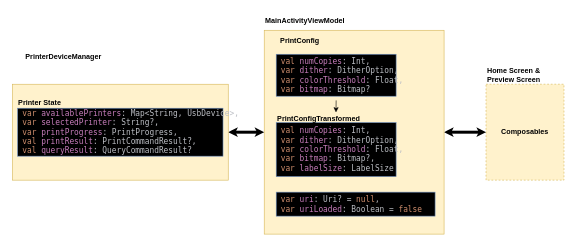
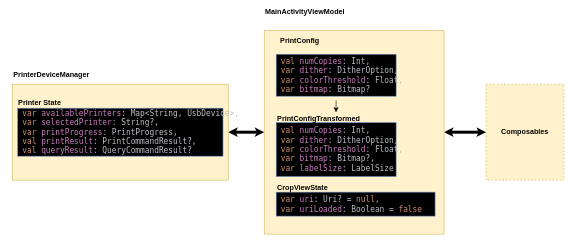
  <mxCell id="0" />
  <mxCell id="1" parent="0" />
  <mxCell id="2" value="&lt;b&gt;Composables&lt;/b&gt;" style="rounded=0;whiteSpace=wrap;html=1;fillColor=#fff2cc;strokeColor=#d6b656;labelBackgroundColor=none;dashed=1;" parent="1" vertex="1"><mxGeometry x="810" y="140" width="130" height="160" as="geometry" /></mxCell>
- <mxCell id="3" value="Home Screen &amp;amp; Preview Screen" style="text;html=1;align=left;verticalAlign=middle;whiteSpace=wrap;rounded=0;fontStyle=1;labelBackgroundColor=none;" parent="1" vertex="1"><mxGeometry x="810" y="110" width="125" height="30" as="geometry" /></mxCell>
  <mxCell id="4" style="edgeStyle=orthogonalEdgeStyle;rounded=0;orthogonalLoop=1;jettySize=auto;html=1;exitX=1;exitY=0.5;exitDx=0;exitDy=0;entryX=0;entryY=0.5;entryDx=0;entryDy=0;startArrow=classic;startFill=1;strokeWidth=5;labelBackgroundColor=none;startSize=0;endSize=0;" parent="1" source="6" target="2" edge="1"><mxGeometry relative="1" as="geometry" /></mxCell>
  <mxCell id="5" style="edgeStyle=orthogonalEdgeStyle;rounded=0;orthogonalLoop=1;jettySize=auto;html=1;exitX=0;exitY=0.5;exitDx=0;exitDy=0;entryX=1;entryY=0.5;entryDx=0;entryDy=0;strokeWidth=5;startArrow=classic;startFill=1;labelBackgroundColor=none;startSize=0;endSize=0;" parent="1" source="6" target="9" edge="1"><mxGeometry relative="1" as="geometry" /></mxCell>
  <mxCell id="6" value="" style="rounded=0;whiteSpace=wrap;html=1;fillColor=#fff2cc;strokeColor=#d6b656;labelBackgroundColor=none;" parent="1" vertex="1"><mxGeometry x="440" y="50" width="300" height="340" as="geometry" /></mxCell>
- <mxCell id="7" value="MainActivityViewModel" style="text;html=1;align=left;verticalAlign=middle;whiteSpace=wrap;rounded=0;fontStyle=1;labelBackgroundColor=none;" parent="1" vertex="1"><mxGeometry x="440" width="125" height="30" as="geometry" y="20" /></mxCell>
- <mxCell id="8" value="PrinterDeviceManager" style="text;html=1;align=left;verticalAlign=middle;whiteSpace=wrap;rounded=0;fontStyle=1;labelBackgroundColor=none;" parent="1" vertex="1"><mxGeometry x="40" y="80" width="125" height="30" as="geometry" /></mxCell>
+ <mxCell id="7" value="MainActivityViewModel" style="text;html=1;align=left;verticalAlign=middle;whiteSpace=wrap;rounded=0;fontStyle=1;labelBackgroundColor=none;" parent="1" vertex="1"><mxGeometry x="440" y="5" width="125" height="30" as="geometry" /></mxCell>
+ <mxCell id="8" value="PrinterDeviceManager" style="text;html=1;align=left;verticalAlign=middle;whiteSpace=wrap;rounded=0;fontStyle=1;labelBackgroundColor=none;" parent="1" vertex="1"><mxGeometry x="20" y="110" width="125" height="30" as="geometry" /></mxCell>
  <mxCell id="9" value="" style="rounded=0;whiteSpace=wrap;html=1;strokeWidth=1;fillColor=#fff2cc;strokeColor=#d6b656;labelBackgroundColor=none;" parent="1" vertex="1"><mxGeometry x="20" y="140" width="360" height="160" as="geometry" /></mxCell>
  <mxCell id="10" value="&lt;div style=&quot;color: rgb(188, 190, 196);&quot;&gt;&lt;pre style=&quot;font-family:'JetBrains Mono',monospace;font-size:9.8pt;&quot;&gt;&lt;span style=&quot;color:#cf8e6d;&quot;&gt;var &lt;/span&gt;&lt;span style=&quot;color:#c77dbb;&quot;&gt;availablePrinters&lt;/span&gt;: Map&amp;lt;String, UsbDevice&amp;gt;,&lt;br&gt;&lt;span style=&quot;color:#cf8e6d;&quot;&gt;var &lt;/span&gt;&lt;span style=&quot;color:#c77dbb;&quot;&gt;selectedPrinter&lt;/span&gt;: String?,&lt;br&gt;&lt;span style=&quot;color:#cf8e6d;&quot;&gt;var &lt;/span&gt;&lt;span style=&quot;color:#c77dbb;&quot;&gt;printProgress&lt;/span&gt;: PrintProgress,&lt;br&gt;&lt;span style=&quot;color:#cf8e6d;&quot;&gt;val &lt;/span&gt;&lt;span style=&quot;color:#c77dbb;&quot;&gt;printResult&lt;/span&gt;: PrintCommandResult?,&lt;span style=&quot;color:#7a7e85;&quot;&gt;&lt;br&gt;&lt;/span&gt;&lt;span style=&quot;color:#cf8e6d;&quot;&gt;val &lt;/span&gt;&lt;span style=&quot;color:#c77dbb;&quot;&gt;queryResult&lt;/span&gt;: QueryCommandResult? &lt;/pre&gt;&lt;/div&gt;" style="rounded=0;whiteSpace=wrap;html=1;strokeWidth=1;fillColor=#000000;strokeColor=#6c8ebf;align=left;labelBackgroundColor=none;spacing=8;" vertex="1" parent="1"><mxGeometry x="28.75" y="180" width="342.5" height="80" as="geometry" /></mxCell>
  <mxCell id="11" value="&lt;div style=&quot;color: rgb(188, 190, 196);&quot;&gt;&lt;pre style=&quot;font-family: &amp;quot;JetBrains Mono&amp;quot;, monospace; font-size: 9.8pt;&quot;&gt;&lt;span&gt;&lt;span style=&quot;color: rgb(207, 142, 109);&quot;&gt;val &lt;/span&gt;&lt;span style=&quot;color: rgb(199, 125, 187);&quot;&gt;numCopies&lt;/span&gt;: Int,&lt;br&gt;&lt;span style=&quot;color: rgb(207, 142, 109);&quot;&gt;var &lt;/span&gt;&lt;span style=&quot;color: rgb(199, 125, 187);&quot;&gt;dither&lt;/span&gt;: DitherOption,&lt;br&gt;&lt;span style=&quot;color: rgb(207, 142, 109);&quot;&gt;var &lt;/span&gt;&lt;span style=&quot;color: rgb(199, 125, 187);&quot;&gt;colorThreshold&lt;/span&gt;: Float,&lt;br&gt;&lt;span style=&quot;color: rgb(207, 142, 109);&quot;&gt;var &lt;/span&gt;&lt;span style=&quot;color: rgb(199, 125, 187);&quot;&gt;bitmap&lt;/span&gt;: Bitmap?&lt;/span&gt;&lt;/pre&gt;&lt;/div&gt;" style="rounded=0;whiteSpace=wrap;html=1;strokeWidth=1;fillColor=#000000;strokeColor=#6c8ebf;align=left;labelBackgroundColor=none;fillStyle=solid;spacing=8;spacingTop=0;spacingBottom=0;" vertex="1" parent="1"><mxGeometry x="460" y="90" width="200" height="70" as="geometry" /></mxCell>
  <mxCell id="12" value="Printer State" style="text;strokeColor=none;align=left;fillColor=none;html=1;verticalAlign=middle;whiteSpace=wrap;rounded=0;fontStyle=1;labelBackgroundColor=none;" vertex="1" parent="1"><mxGeometry x="28" y="164" width="90" height="14" as="geometry" /></mxCell>
  <mxCell id="13" value="PrintConfig" style="text;strokeColor=none;align=left;fillColor=none;html=1;verticalAlign=middle;whiteSpace=wrap;rounded=0;fontStyle=1;labelBackgroundColor=none;" vertex="1" parent="1"><mxGeometry x="465" y="61" width="90" height="14" as="geometry" /></mxCell>
  <mxCell id="14" value="&lt;div&gt;&lt;pre style=&quot;font-family: &amp;quot;JetBrains Mono&amp;quot;, monospace; font-size: 9.8pt;&quot;&gt;&lt;span style=&quot;color: rgb(188, 190, 196);&quot;&gt;&lt;span style=&quot;color: rgb(207, 142, 109);&quot;&gt;val &lt;/span&gt;&lt;span style=&quot;color: rgb(199, 125, 187);&quot;&gt;numCopies&lt;/span&gt;: Int,&lt;br&gt;&lt;span style=&quot;color: rgb(207, 142, 109);&quot;&gt;var &lt;/span&gt;&lt;span style=&quot;color: rgb(199, 125, 187);&quot;&gt;dither&lt;/span&gt;: DitherOption,&lt;br&gt;&lt;span style=&quot;color: rgb(207, 142, 109);&quot;&gt;var &lt;/span&gt;&lt;span style=&quot;color: rgb(199, 125, 187);&quot;&gt;colorThreshold&lt;/span&gt;: Float,&lt;br&gt;&lt;span style=&quot;color: rgb(207, 142, 109);&quot;&gt;var &lt;/span&gt;&lt;span style=&quot;color: rgb(199, 125, 187);&quot;&gt;bitmap&lt;/span&gt;: Bitmap?,&lt;br/&gt;&lt;/span&gt;&lt;font style=&quot;color: rgb(207, 142, 109);&quot;&gt;var&lt;/font&gt;&lt;font color=&quot;#bcbec4&quot;&gt; &lt;/font&gt;&lt;span style=&quot;color: rgb(199, 125, 187); font-size: 9.8pt; background-color: transparent; white-space: normal;&quot;&gt;labelSize&lt;/span&gt;&lt;span style=&quot;color: rgb(188, 190, 196); font-size: 9.8pt; background-color: transparent; white-space: normal;&quot;&gt;: LabelSize&lt;/span&gt;&lt;/pre&gt;&lt;/div&gt;" style="rounded=0;whiteSpace=wrap;html=1;strokeWidth=1;fillColor=#000000;strokeColor=#6c8ebf;align=left;labelBackgroundColor=none;fillStyle=solid;spacing=8;spacingTop=0;spacingBottom=0;" vertex="1" parent="1"><mxGeometry x="460" y="204" width="200" height="90" as="geometry" /></mxCell>
  <mxCell id="15" value="PrintConfigTransformed" style="text;strokeColor=none;align=left;fillColor=none;html=1;verticalAlign=middle;whiteSpace=wrap;rounded=0;fontStyle=1;labelBackgroundColor=none;" vertex="1" parent="1"><mxGeometry x="460" y="190" width="90" height="14" as="geometry" /></mxCell>
  <mxCell id="16" value="" style="endArrow=classic;html=1;rounded=0;" edge="1" parent="1"><mxGeometry width="50" height="50" relative="1" as="geometry"><mxPoint x="560" y="167" as="sourcePoint" /><mxPoint x="559.71" y="187" as="targetPoint" /></mxGeometry></mxCell>
  <mxCell id="17" value="&lt;pre style=&quot;font-family: &amp;quot;JetBrains Mono&amp;quot;, monospace; font-size: 9.8pt;&quot;&gt;&lt;div style=&quot;color: rgb(188, 190, 196);&quot;&gt;&lt;pre style=&quot;font-family:'JetBrains Mono',monospace;font-size:9.8pt;&quot;&gt;&lt;span style=&quot;color:#cf8e6d;&quot;&gt;var &lt;/span&gt;&lt;span style=&quot;color:#c77dbb;&quot;&gt;uri&lt;/span&gt;: Uri? = &lt;span style=&quot;color:#cf8e6d;&quot;&gt;null&lt;/span&gt;,&lt;br&gt;&lt;span style=&quot;color:#cf8e6d;&quot;&gt;var &lt;/span&gt;&lt;span style=&quot;color:#c77dbb;&quot;&gt;uriLoaded&lt;/span&gt;: Boolean = &lt;span style=&quot;color:#cf8e6d;&quot;&gt;false&lt;/span&gt;&lt;/pre&gt;&lt;/div&gt;&lt;/pre&gt;" style="rounded=0;whiteSpace=wrap;html=1;strokeWidth=1;fillColor=#000000;strokeColor=#6c8ebf;align=left;labelBackgroundColor=none;fillStyle=solid;spacing=8;spacingTop=0;spacingBottom=0;" vertex="1" parent="1"><mxGeometry x="460" y="320" width="265" height="40" as="geometry" /></mxCell>
+ <mxCell id="18" value="CropViewState" style="text;strokeColor=none;align=left;fillColor=none;html=1;verticalAlign=middle;whiteSpace=wrap;rounded=0;fontStyle=1;labelBackgroundColor=none;" vertex="1" parent="1"><mxGeometry x="460" y="306" width="90" height="14" as="geometry" /></mxCell>
